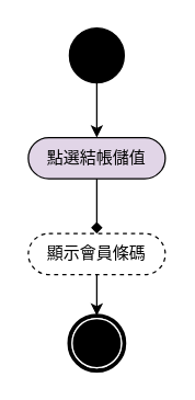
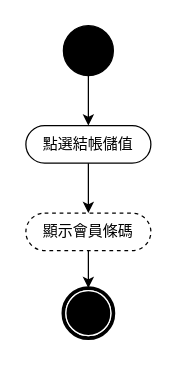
  <mxCell id="0" />
  <mxCell id="1" parent="0" />
  <mxCell id="2" style="edgeStyle=orthogonalEdgeStyle;rounded=0;orthogonalLoop=1;jettySize=auto;html=1;entryX=0.5;entryY=0;entryDx=0;entryDy=0;" edge="1" parent="1" source="3" target="4"><mxGeometry relative="1" as="geometry" /></mxCell>
  <mxCell id="3" value="" style="ellipse;whiteSpace=wrap;html=1;rounded=0;shadow=0;comic=0;labelBackgroundColor=none;strokeWidth=1;fillColor=#000000;fontFamily=Verdana;fontSize=12;align=center;" vertex="1" parent="1"><mxGeometry x="50" y="20" width="40" height="40" as="geometry" /></mxCell>
- <mxCell id="4" value="點選結帳儲值" style="rounded=1;whiteSpace=wrap;html=1;shadow=0;comic=0;labelBackgroundColor=none;strokeWidth=1;fontFamily=Verdana;fontSize=12;align=center;arcSize=50;fillColor=#e1d5e7;" vertex="1" parent="1"><mxGeometry x="20" y="100" width="100" height="30" as="geometry" /></mxCell>
- <mxCell id="5" style="edgeStyle=orthogonalEdgeStyle;rounded=0;orthogonalLoop=1;jettySize=auto;html=1;entryX=0.5;entryY=0;entryDx=0;entryDy=0;exitX=0.5;exitY=1;exitDx=0;exitDy=0;endArrow=diamond;" edge="1" parent="1" source="4" target="8"><mxGeometry relative="1" as="geometry"><mxPoint x="-3" y="155" as="sourcePoint" /><mxPoint x="70" y="160" as="targetPoint" /></mxGeometry></mxCell>
+ <mxCell id="4" value="點選結帳儲值" style="rounded=1;whiteSpace=wrap;html=1;shadow=0;comic=0;labelBackgroundColor=none;strokeWidth=1;fontFamily=Verdana;fontSize=12;align=center;arcSize=50;" vertex="1" parent="1"><mxGeometry x="20" y="100" width="100" height="30" as="geometry" /></mxCell>
+ <mxCell id="5" style="edgeStyle=orthogonalEdgeStyle;rounded=0;orthogonalLoop=1;jettySize=auto;html=1;entryX=0.5;entryY=0;entryDx=0;entryDy=0;exitX=0.5;exitY=1;exitDx=0;exitDy=0;" edge="1" parent="1" source="4" target="8"><mxGeometry relative="1" as="geometry"><mxPoint x="-3" y="155" as="sourcePoint" /><mxPoint x="70" y="160" as="targetPoint" /></mxGeometry></mxCell>
  <mxCell id="6" value="" style="shape=mxgraph.bpmn.shape;html=1;verticalLabelPosition=bottom;labelBackgroundColor=#ffffff;verticalAlign=top;perimeter=ellipsePerimeter;outline=end;symbol=terminate;rounded=0;shadow=0;comic=0;strokeWidth=1;fontFamily=Verdana;fontSize=12;align=center;" vertex="1" parent="1"><mxGeometry x="50" y="230" width="40" height="40" as="geometry" /></mxCell>
  <mxCell id="7" style="edgeStyle=orthogonalEdgeStyle;rounded=0;orthogonalLoop=1;jettySize=auto;html=1;entryX=0.5;entryY=0;entryDx=0;entryDy=0;" edge="1" parent="1" source="8" target="6"><mxGeometry relative="1" as="geometry"><mxPoint x="70" y="240" as="targetPoint" /></mxGeometry></mxCell>
  <mxCell id="8" value="顯示會員條碼" style="rounded=1;whiteSpace=wrap;html=1;shadow=0;comic=0;labelBackgroundColor=none;strokeWidth=1;fontFamily=Verdana;fontSize=12;align=center;arcSize=50;dashed=1;" vertex="1" parent="1"><mxGeometry x="20" y="170" width="100" height="30" as="geometry" /></mxCell>
